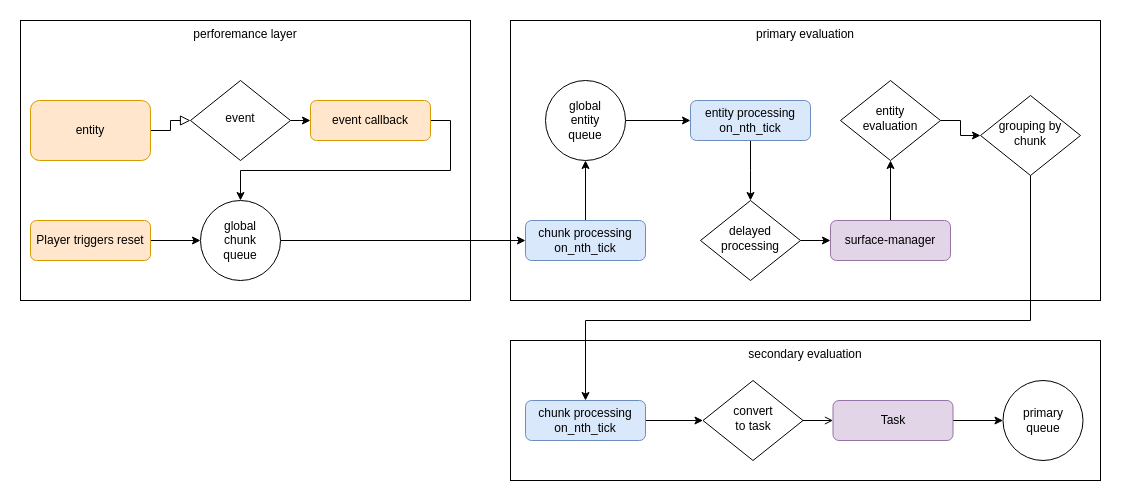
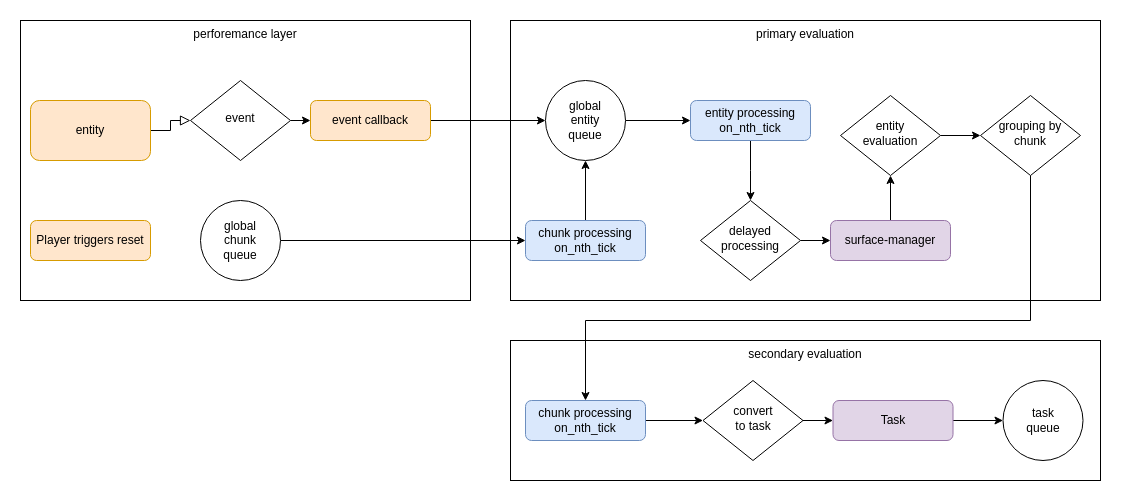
  <mxCell id="0" />
  <mxCell id="1" parent="0" />
  <mxCell id="2" value="secondary evaluation" style="rounded=0;whiteSpace=wrap;html=1;verticalAlign=top;" vertex="1" parent="1"><mxGeometry x="510" y="340" width="590" height="140" as="geometry" /></mxCell>
  <mxCell id="3" value="primary evaluation" style="rounded=0;whiteSpace=wrap;html=1;verticalAlign=top;" vertex="1" parent="1"><mxGeometry x="510" y="20" width="590" height="280" as="geometry" /></mxCell>
  <mxCell id="4" value="perforemance layer" style="rounded=0;whiteSpace=wrap;html=1;verticalAlign=top;" vertex="1" parent="1"><mxGeometry x="20" y="20" width="450" height="280" as="geometry" /></mxCell>
  <mxCell id="5" value="" style="rounded=0;html=1;jettySize=auto;orthogonalLoop=1;fontSize=11;endArrow=block;endFill=0;endSize=8;strokeWidth=1;shadow=0;labelBackgroundColor=none;edgeStyle=orthogonalEdgeStyle;" parent="1" source="6" target="8" edge="1"><mxGeometry relative="1" as="geometry" /></mxCell>
  <mxCell id="6" value="entity" style="rounded=1;whiteSpace=wrap;html=1;fontSize=12;glass=0;strokeWidth=1;shadow=0;fillColor=#ffe6cc;strokeColor=#d79b00;" parent="1" vertex="1"><mxGeometry x="30" y="100" width="120" height="60" as="geometry" /></mxCell>
  <mxCell id="7" style="edgeStyle=orthogonalEdgeStyle;rounded=0;orthogonalLoop=1;jettySize=auto;html=1;exitX=1;exitY=0.5;exitDx=0;exitDy=0;entryX=0;entryY=0.5;entryDx=0;entryDy=0;" edge="1" parent="1" source="8" target="10"><mxGeometry relative="1" as="geometry" /></mxCell>
  <mxCell id="8" value="event" style="rhombus;whiteSpace=wrap;html=1;shadow=0;fontFamily=Helvetica;fontSize=12;align=center;strokeWidth=1;spacing=6;spacingTop=-4;" parent="1" vertex="1"><mxGeometry x="190" y="80" width="100" height="80" as="geometry" /></mxCell>
- <mxCell id="9" style="edgeStyle=orthogonalEdgeStyle;rounded=0;orthogonalLoop=1;jettySize=auto;html=1;exitX=1;exitY=0.5;exitDx=0;exitDy=0;" edge="1" parent="1" source="10" target="34"><mxGeometry relative="1" as="geometry"><mxPoint x="450" y="120" as="sourcePoint" /><mxPoint x="535" y="120" as="targetPoint" /></mxGeometry></mxCell>
+ <mxCell id="9" style="edgeStyle=orthogonalEdgeStyle;rounded=0;orthogonalLoop=1;jettySize=auto;html=1;exitX=1;exitY=0.5;exitDx=0;exitDy=0;entryX=0;entryY=0.5;entryDx=0;entryDy=0;" edge="1" parent="1" source="10" target="33"><mxGeometry relative="1" as="geometry"><mxPoint x="450" y="120" as="sourcePoint" /><mxPoint x="535" y="120" as="targetPoint" /></mxGeometry></mxCell>
  <mxCell id="10" value="event callback" style="rounded=1;whiteSpace=wrap;html=1;fontSize=12;glass=0;strokeWidth=1;shadow=0;fillColor=#ffe6cc;strokeColor=#d79b00;" parent="1" vertex="1"><mxGeometry x="310" y="100" width="120" height="40" as="geometry" /></mxCell>
- <mxCell id="11" style="edgeStyle=orthogonalEdgeStyle;rounded=0;orthogonalLoop=1;jettySize=auto;html=1;exitX=1;exitY=0.5;exitDx=0;exitDy=0;entryX=0;entryY=0.5;entryDx=0;entryDy=0;" edge="1" parent="1" source="12" target="34"><mxGeometry relative="1" as="geometry"><mxPoint x="190" y="240" as="targetPoint" /></mxGeometry></mxCell>
  <mxCell id="12" value="Player triggers reset" style="rounded=1;whiteSpace=wrap;html=1;fontSize=12;glass=0;strokeWidth=1;shadow=0;fillColor=#ffe6cc;strokeColor=#d79b00;" vertex="1" parent="1"><mxGeometry x="30" y="220" width="120" height="40" as="geometry" /></mxCell>
  <mxCell id="13" style="edgeStyle=orthogonalEdgeStyle;rounded=0;orthogonalLoop=1;jettySize=auto;html=1;exitX=1;exitY=0.5;exitDx=0;exitDy=0;entryX=0;entryY=0.5;entryDx=0;entryDy=0;" edge="1" parent="1" source="34" target="15"><mxGeometry relative="1" as="geometry"><mxPoint x="290" y="240" as="sourcePoint" /></mxGeometry></mxCell>
  <mxCell id="14" style="edgeStyle=orthogonalEdgeStyle;rounded=0;orthogonalLoop=1;jettySize=auto;html=1;exitX=0.5;exitY=0;exitDx=0;exitDy=0;entryX=0.5;entryY=1;entryDx=0;entryDy=0;" edge="1" parent="1" source="15"><mxGeometry relative="1" as="geometry"><mxPoint x="585" y="160" as="targetPoint" /></mxGeometry></mxCell>
  <mxCell id="15" value="chunk processing on_nth_tick" style="rounded=1;whiteSpace=wrap;html=1;fontSize=12;glass=0;strokeWidth=1;shadow=0;fillColor=#dae8fc;strokeColor=#6c8ebf;" vertex="1" parent="1"><mxGeometry x="525" y="220" width="120" height="40" as="geometry" /></mxCell>
  <mxCell id="16" style="edgeStyle=orthogonalEdgeStyle;rounded=0;orthogonalLoop=1;jettySize=auto;html=1;entryX=0;entryY=0.5;entryDx=0;entryDy=0;exitX=1;exitY=0.5;exitDx=0;exitDy=0;" edge="1" parent="1" source="33" target="18"><mxGeometry relative="1" as="geometry"><mxPoint x="635" y="120" as="sourcePoint" /></mxGeometry></mxCell>
  <mxCell id="17" style="edgeStyle=orthogonalEdgeStyle;rounded=0;orthogonalLoop=1;jettySize=auto;html=1;exitX=0.5;exitY=1;exitDx=0;exitDy=0;" edge="1" parent="1" source="18"><mxGeometry relative="1" as="geometry"><mxPoint x="750" y="200" as="targetPoint" /></mxGeometry></mxCell>
  <mxCell id="18" value="entity processing on_nth_tick" style="rounded=1;whiteSpace=wrap;html=1;fontSize=12;glass=0;strokeWidth=1;shadow=0;fillColor=#dae8fc;strokeColor=#6c8ebf;" vertex="1" parent="1"><mxGeometry x="690" y="100" width="120" height="40" as="geometry" /></mxCell>
  <mxCell id="19" style="edgeStyle=orthogonalEdgeStyle;rounded=0;orthogonalLoop=1;jettySize=auto;html=1;" edge="1" parent="1" source="20" target="24"><mxGeometry relative="1" as="geometry" /></mxCell>
- <mxCell id="20" value="entity&lt;br&gt;evaluation" style="rhombus;whiteSpace=wrap;html=1;shadow=0;fontFamily=Helvetica;fontSize=12;align=center;strokeWidth=1;spacing=6;spacingTop=-4;" vertex="1" parent="1"><mxGeometry x="840" y="80" width="100" height="80" as="geometry" /></mxCell>
+ <mxCell id="20" value="entity&lt;br&gt;evaluation" style="rhombus;whiteSpace=wrap;html=1;shadow=0;fontFamily=Helvetica;fontSize=12;align=center;strokeWidth=1;spacing=6;spacingTop=-4;" vertex="1" parent="1"><mxGeometry x="840" y="95" width="100" height="80" as="geometry" /></mxCell>
  <mxCell id="21" style="edgeStyle=orthogonalEdgeStyle;rounded=0;orthogonalLoop=1;jettySize=auto;html=1;entryX=0.5;entryY=1;entryDx=0;entryDy=0;" edge="1" parent="1" source="22" target="20"><mxGeometry relative="1" as="geometry" /></mxCell>
  <mxCell id="22" value="surface-manager" style="rounded=1;whiteSpace=wrap;html=1;fontSize=12;glass=0;strokeWidth=1;shadow=0;fillColor=#e1d5e7;strokeColor=#9673a6;" vertex="1" parent="1"><mxGeometry x="830" y="220" width="120" height="40" as="geometry" /></mxCell>
  <mxCell id="23" style="edgeStyle=orthogonalEdgeStyle;rounded=0;orthogonalLoop=1;jettySize=auto;html=1;exitX=0.5;exitY=1;exitDx=0;exitDy=0;entryX=0.5;entryY=0;entryDx=0;entryDy=0;entryPerimeter=0;" edge="1" parent="1" source="24" target="28"><mxGeometry relative="1" as="geometry"><Array as="points"><mxPoint x="1030" y="320" /><mxPoint x="585" y="320" /></Array></mxGeometry></mxCell>
  <mxCell id="24" value="grouping by chunk" style="rhombus;whiteSpace=wrap;html=1;shadow=0;fontFamily=Helvetica;fontSize=12;align=center;strokeWidth=1;spacing=6;spacingTop=-4;" vertex="1" parent="1"><mxGeometry x="980" y="95" width="100" height="80" as="geometry" /></mxCell>
  <mxCell id="25" style="edgeStyle=orthogonalEdgeStyle;rounded=0;orthogonalLoop=1;jettySize=auto;html=1;exitX=1;exitY=0.5;exitDx=0;exitDy=0;entryX=0;entryY=0.5;entryDx=0;entryDy=0;" edge="1" parent="1" target="22"><mxGeometry relative="1" as="geometry"><mxPoint x="800" y="240" as="sourcePoint" /></mxGeometry></mxCell>
  <mxCell id="26" value="delayed processing" style="rhombus;whiteSpace=wrap;html=1;shadow=0;fontFamily=Helvetica;fontSize=12;align=center;strokeWidth=1;spacing=6;spacingTop=-4;" vertex="1" parent="1"><mxGeometry x="700" y="200" width="100" height="80" as="geometry" /></mxCell>
  <mxCell id="27" style="edgeStyle=orthogonalEdgeStyle;rounded=0;orthogonalLoop=1;jettySize=auto;html=1;" edge="1" parent="1" source="28" target="32"><mxGeometry relative="1" as="geometry" /></mxCell>
  <mxCell id="28" value="chunk processing on_nth_tick" style="rounded=1;whiteSpace=wrap;html=1;fontSize=12;glass=0;strokeWidth=1;shadow=0;fillColor=#dae8fc;strokeColor=#6c8ebf;" vertex="1" parent="1"><mxGeometry x="525" y="400" width="120" height="40" as="geometry" /></mxCell>
  <mxCell id="29" style="edgeStyle=orthogonalEdgeStyle;rounded=0;orthogonalLoop=1;jettySize=auto;html=1;exitX=1;exitY=0.5;exitDx=0;exitDy=0;entryX=0;entryY=0.5;entryDx=0;entryDy=0;" edge="1" parent="1" source="30" target="35"><mxGeometry relative="1" as="geometry"><mxPoint x="660" y="570" as="targetPoint" /></mxGeometry></mxCell>
  <mxCell id="30" value="Task" style="rounded=1;whiteSpace=wrap;html=1;fontSize=12;glass=0;strokeWidth=1;shadow=0;fillColor=#e1d5e7;strokeColor=#9673a6;" vertex="1" parent="1"><mxGeometry x="832.5" y="400" width="120" height="40" as="geometry" /></mxCell>
- <mxCell id="31" style="edgeStyle=orthogonalEdgeStyle;rounded=0;orthogonalLoop=1;jettySize=auto;html=1;endArrow=open;" edge="1" parent="1" source="32" target="30"><mxGeometry relative="1" as="geometry" /></mxCell>
+ <mxCell id="31" style="edgeStyle=orthogonalEdgeStyle;rounded=0;orthogonalLoop=1;jettySize=auto;html=1;" edge="1" parent="1" source="32" target="30"><mxGeometry relative="1" as="geometry" /></mxCell>
  <mxCell id="32" value="convert&lt;br&gt;to task" style="rhombus;whiteSpace=wrap;html=1;shadow=0;fontFamily=Helvetica;fontSize=12;align=center;strokeWidth=1;spacing=6;spacingTop=-4;" vertex="1" parent="1"><mxGeometry x="702.5" y="380" width="100" height="80" as="geometry" /></mxCell>
  <mxCell id="33" value="&lt;span&gt;global&lt;/span&gt;&lt;br&gt;&lt;span&gt;entity&lt;/span&gt;&lt;br&gt;&lt;span&gt;queue&lt;/span&gt;" style="ellipse;whiteSpace=wrap;html=1;aspect=fixed;rounded=0;" vertex="1" parent="1"><mxGeometry x="545" y="80" width="80" height="80" as="geometry" /></mxCell>
  <mxCell id="34" value="&lt;span&gt;global&lt;/span&gt;&lt;br&gt;&lt;span&gt;chunk&lt;/span&gt;&lt;br&gt;&lt;span&gt;queue&lt;/span&gt;" style="ellipse;whiteSpace=wrap;html=1;aspect=fixed;rounded=0;" vertex="1" parent="1"><mxGeometry x="200" y="200" width="80" height="80" as="geometry" /></mxCell>
- <mxCell id="35" value="&lt;span&gt;primary&lt;/span&gt;&lt;br&gt;&lt;span&gt;queue&lt;/span&gt;" style="ellipse;whiteSpace=wrap;html=1;aspect=fixed;rounded=0;" vertex="1" parent="1"><mxGeometry x="1002.5" y="380" width="80" height="80" as="geometry" /></mxCell>
+ <mxCell id="35" value="&lt;span&gt;task&lt;/span&gt;&lt;br&gt;&lt;span&gt;queue&lt;/span&gt;" style="ellipse;whiteSpace=wrap;html=1;aspect=fixed;rounded=0;" vertex="1" parent="1"><mxGeometry x="1002.5" y="380" width="80" height="80" as="geometry" /></mxCell>
